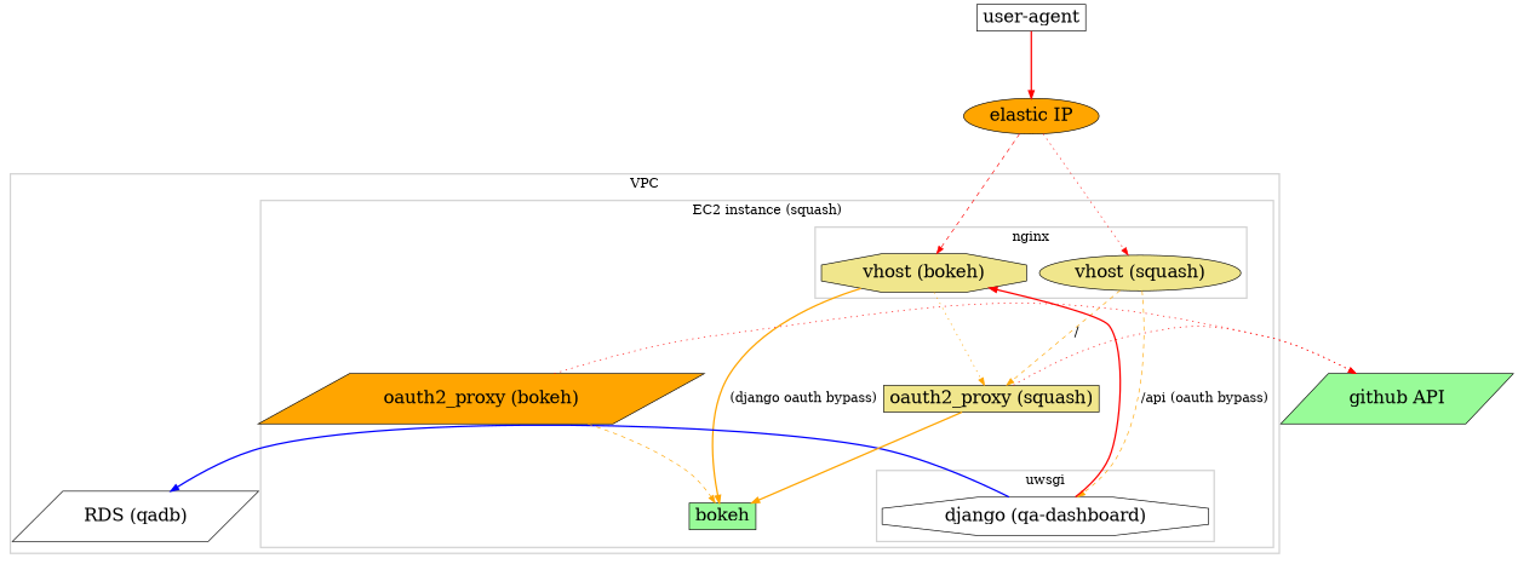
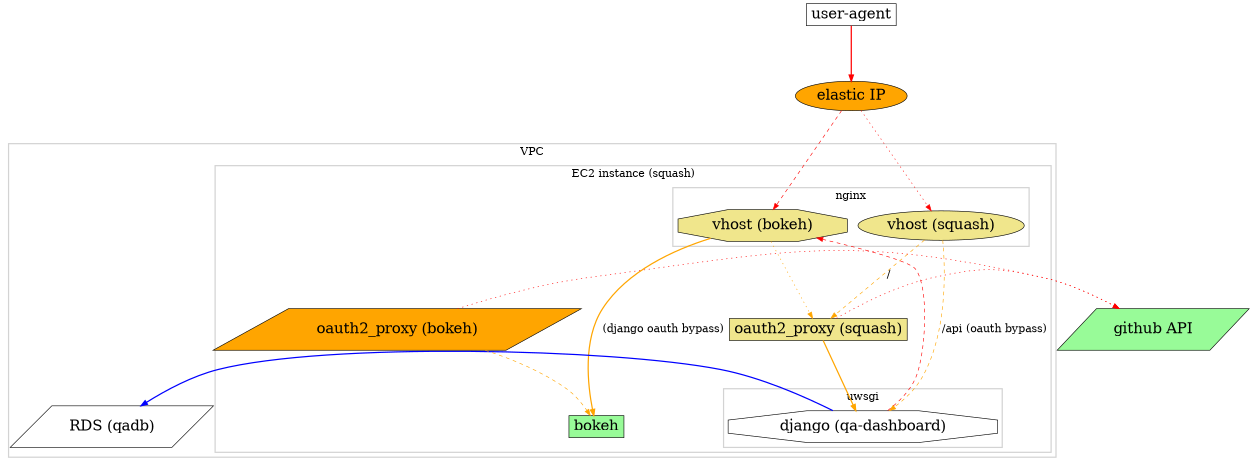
  digraph {
    clusterrank=local
    color=lightgrey
    fontsize=18
    newrank=true
    rankdir=TB
    ranksep=1.25
    style=bold
    node [fillcolor=white fontsize=24 shape=box style=filled]
    edge [color=red style=dashed]
    n1 [label="user-agent"]
    n2 [fillcolor=orange label="elastic IP" shape=ellipse]
    n3 [fillcolor=khaki label="vhost (squash)" shape=ellipse]
    n4 [fillcolor=khaki label="vhost (bokeh)" shape=octagon]
    n5 [fillcolor=palegreen label=bokeh]
    n6 [label="RDS (qadb)" shape=parallelogram]
    n7 [label="django (qa-dashboard)" shape=octagon]
    n8 [fillcolor=khaki label="oauth2_proxy (squash)"]
    n9 [fillcolor=orange label="oauth2_proxy (bokeh)" shape=parallelogram]
    n10 [fillcolor=palegreen label="github API" shape=parallelogram]
    subgraph cluster_1 {
      label=VPC
      n6
      subgraph cluster_2 {
        label="EC2 instance (squash)"
        n5
        n8
        n9
        subgraph cluster_3 {
          label=nginx
          n3
          n4
        }
        subgraph cluster_4 {
          label=uwsgi
          n7
        }
      }
    }
    subgraph sub_5 {
      n1
      n2
      n3
      n4
      n5
      n6
      n7
      n8
      n9
      n10
    }
    subgraph sub_6 {
      rank=same
      n3
      n4
    }
    subgraph sub_7 {
      rank=same
      n5
      n6
      n7
    }
    subgraph sub_8 {
      rank=same
      n8
      n9
      n10
    }
    n1 -> n2 [style=bold]
    n2 -> n3 [style=dotted]
    n2 -> n4
    n3 -> n7 [color=orange fontsize=18 label="/api (oauth bypass)"]
    n3 -> n8 [color=orange fontsize=18 label="/"]
    n4 -> n5 [color=orange fontsize=18 label="(django oauth bypass)" style=bold]
    n4 -> n8 [color=orange style=dotted]
-   n7 -> n4 [style=bold]
+   n7 -> n4
    n7 -> n6 [color=blue style=bold]
-   n8 -> n5 [color=orange style=bold]
+   n8 -> n7 [color=orange style=bold]
    n8 -> n10 [style=dotted]
    n9 -> n5 [color=orange]
    n9 -> n10 [style=dotted]
  }
